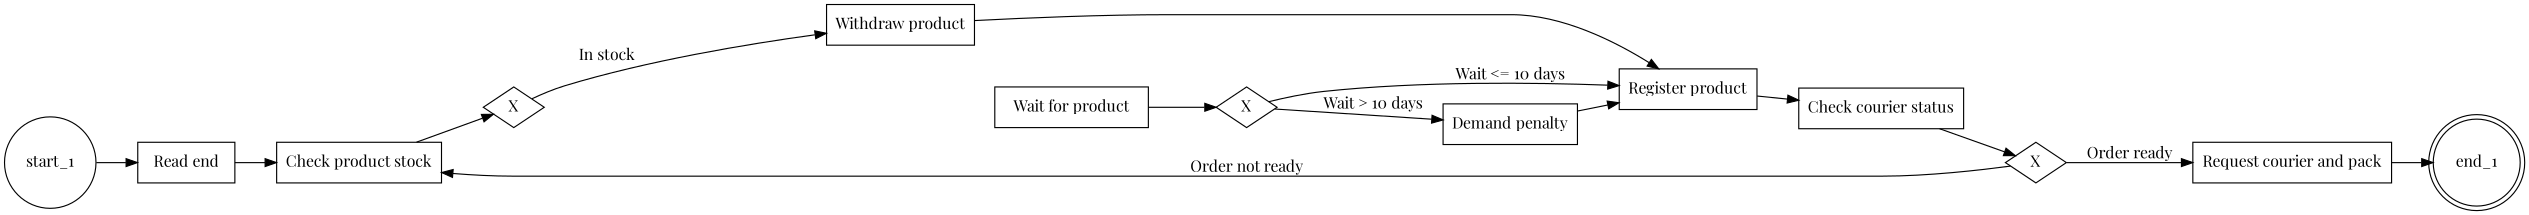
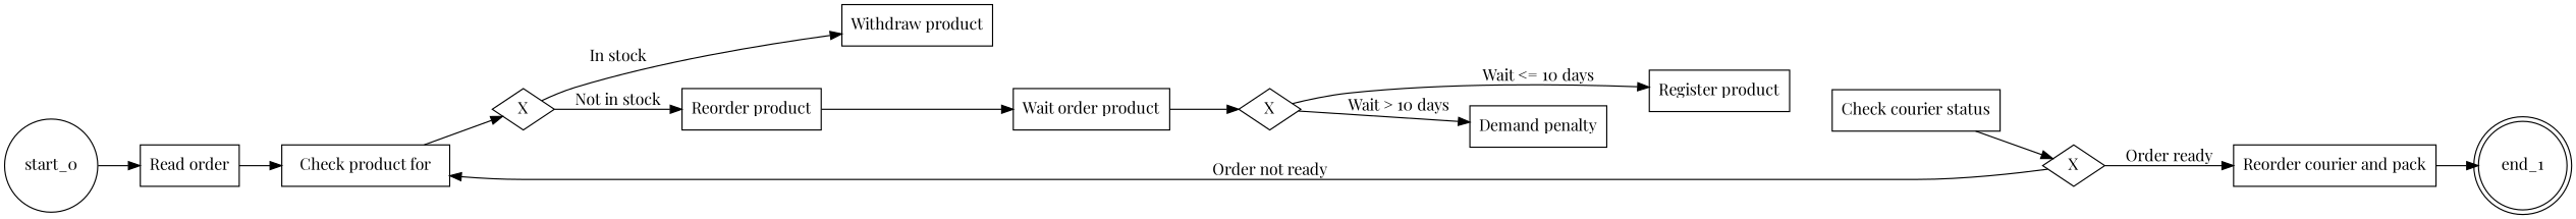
  digraph {
    fontname="Playfair Display"
    rankdir=LR
    node [fontname="Playfair Display" shape=rectangle]
    edge [fontname="Playfair Display"]
-   start_1 [shape=circle]
-   "Read order" [label="Read end"]
-   "Check product stock"
+   start_1 [shape=circle label=start_0]
+   "Read order"
+   "Check product stock" [label="Check product for"]
    end_1 [shape=doublecircle]
    n5 [label=X shape=diamond]
    "Withdraw product"
+   "Reorder product"
    "Register product"
    n9 [label="Check courier status"]
-   "Wait for product"
+   "Wait for product" [label="Wait order product"]
    n11 [label=X shape=diamond]
    "Demand penalty"
    n13 [label=X shape=diamond]
-   "Request courier and pack"
+   "Request courier and pack" [label="Reorder courier and pack"]
    start_1 -> "Read order"
    "Read order" -> "Check product stock"
    "Check product stock" -> n5
    n5 -> "Withdraw product" [label="In stock"]
-   "Withdraw product" -> "Register product"
-   "Register product" -> n9
+   n5 -> "Reorder product" [label="Not in stock"]
+   "Reorder product" -> "Wait for product"
    n9 -> n13
    "Wait for product" -> n11
    n11 -> "Register product" [label="Wait <= 10 days"]
    n11 -> "Demand penalty" [label="Wait > 10 days"]
-   "Demand penalty" -> "Register product"
    n13 -> "Check product stock" [label="Order not ready"]
    n13 -> "Request courier and pack" [label="Order ready"]
    "Request courier and pack" -> end_1
  }
